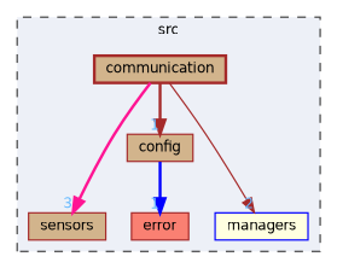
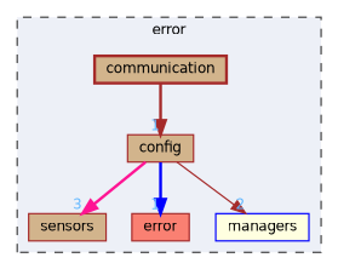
  digraph {
    compound=true
    node [color=brown fillcolor=tan fontname=Helvetica fontsize=10 shape=box style=filled]
    edge [color=brown fontcolor=steelblue1 fontname=Helvetica fontsize=10 headlabel=1 labeldistance=1.5 labelfontname=Helvetica labelfontsize=10 style=bold]
    n1 [height=0.2 label=sensors width=0.4]
    n2 [height=0.2 label=config width=0.4]
    n3 [fillcolor=salmon height=0.2 label=error width=0.4]
    n4 [color=blue fillcolor=lightyellow height=0.2 label=managers width=0.4]
    n5 [height=0.2 label=communication style="filled,bold" width=0.4]
    subgraph cluster_1 {
      bgcolor="#edf0f7"
      fontname=Helvetica
      fontsize=10
-     label=src
+     label=error
      pencolor=grey25
      style="filled,dashed"
      n1
      n2
      n3
      n4
      n5
    }
    n2 -> n3 [color=blue]
-   n5 -> n1 [color=deeppink headlabel=3]
+   n2 -> n1 [color=deeppink headlabel=3]
    n5 -> n2
-   n5 -> n4 [headlabel=2 style=solid]
+   n2 -> n4 [headlabel=2 style=solid]
  }
